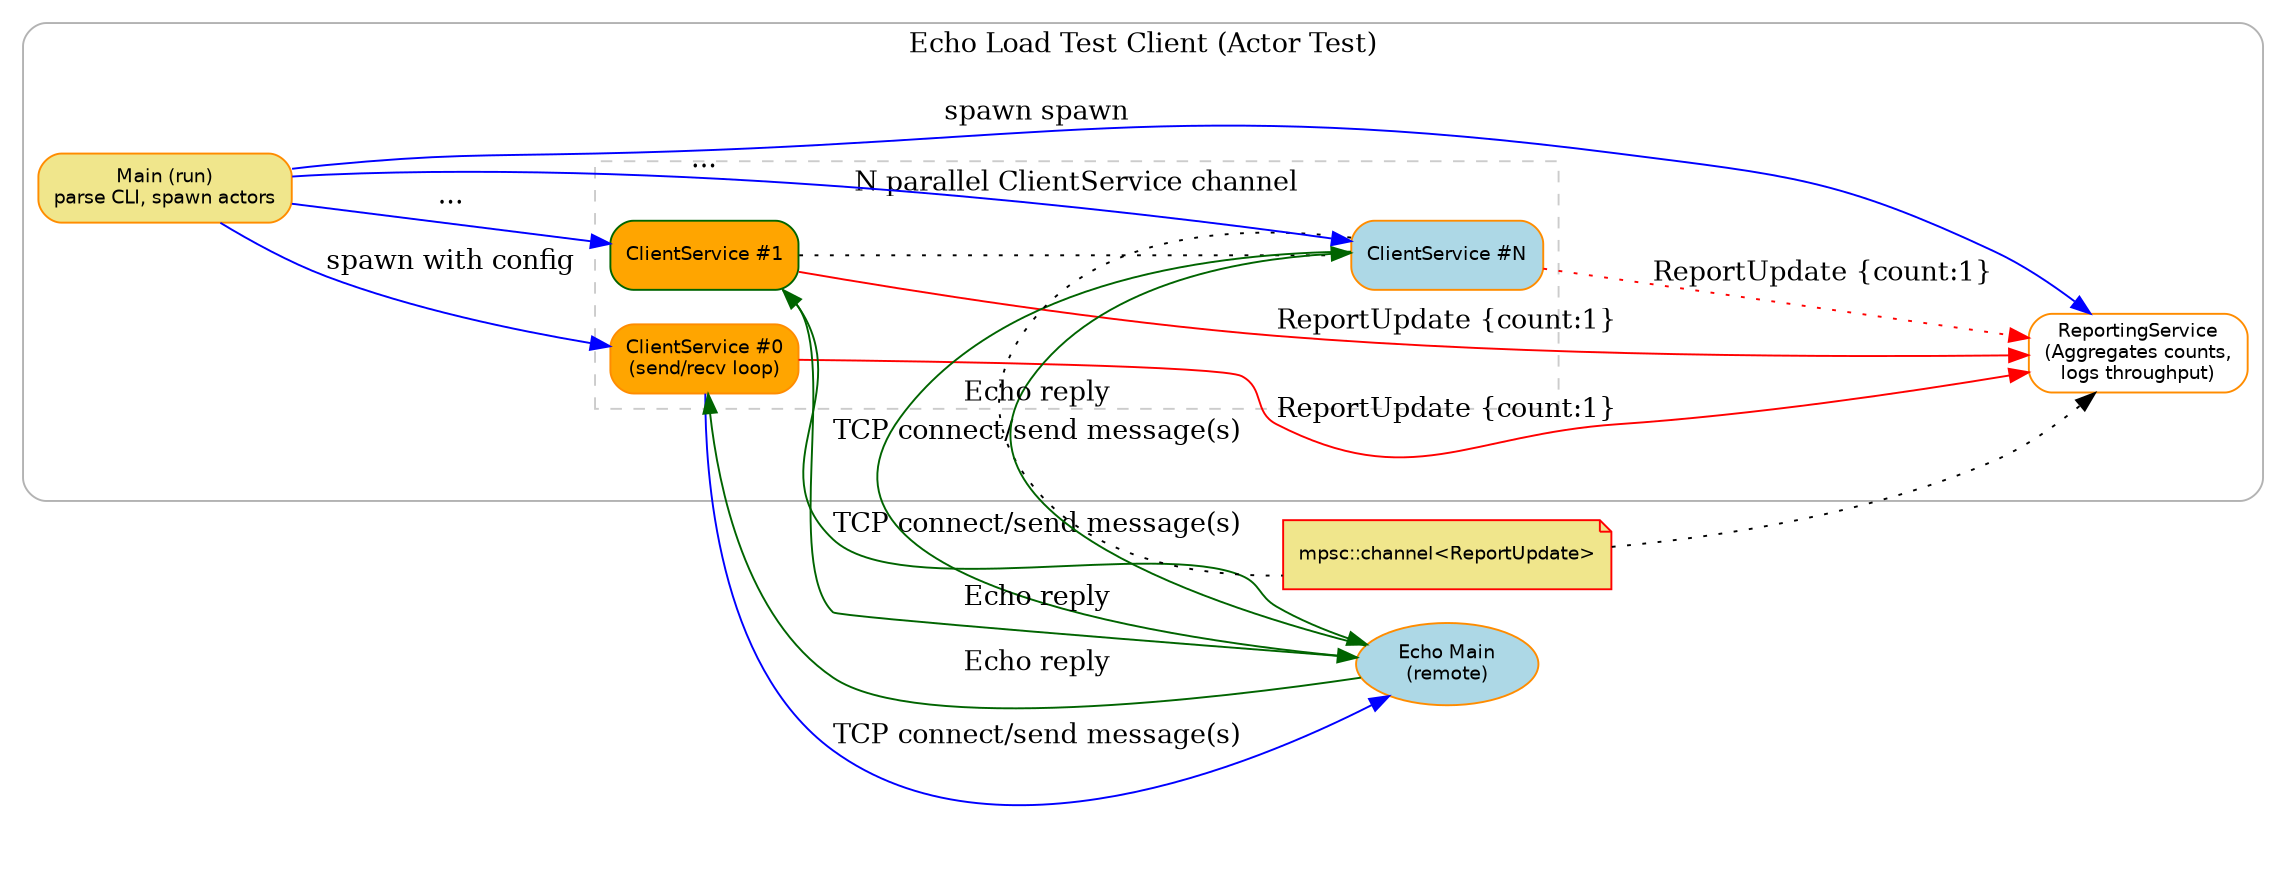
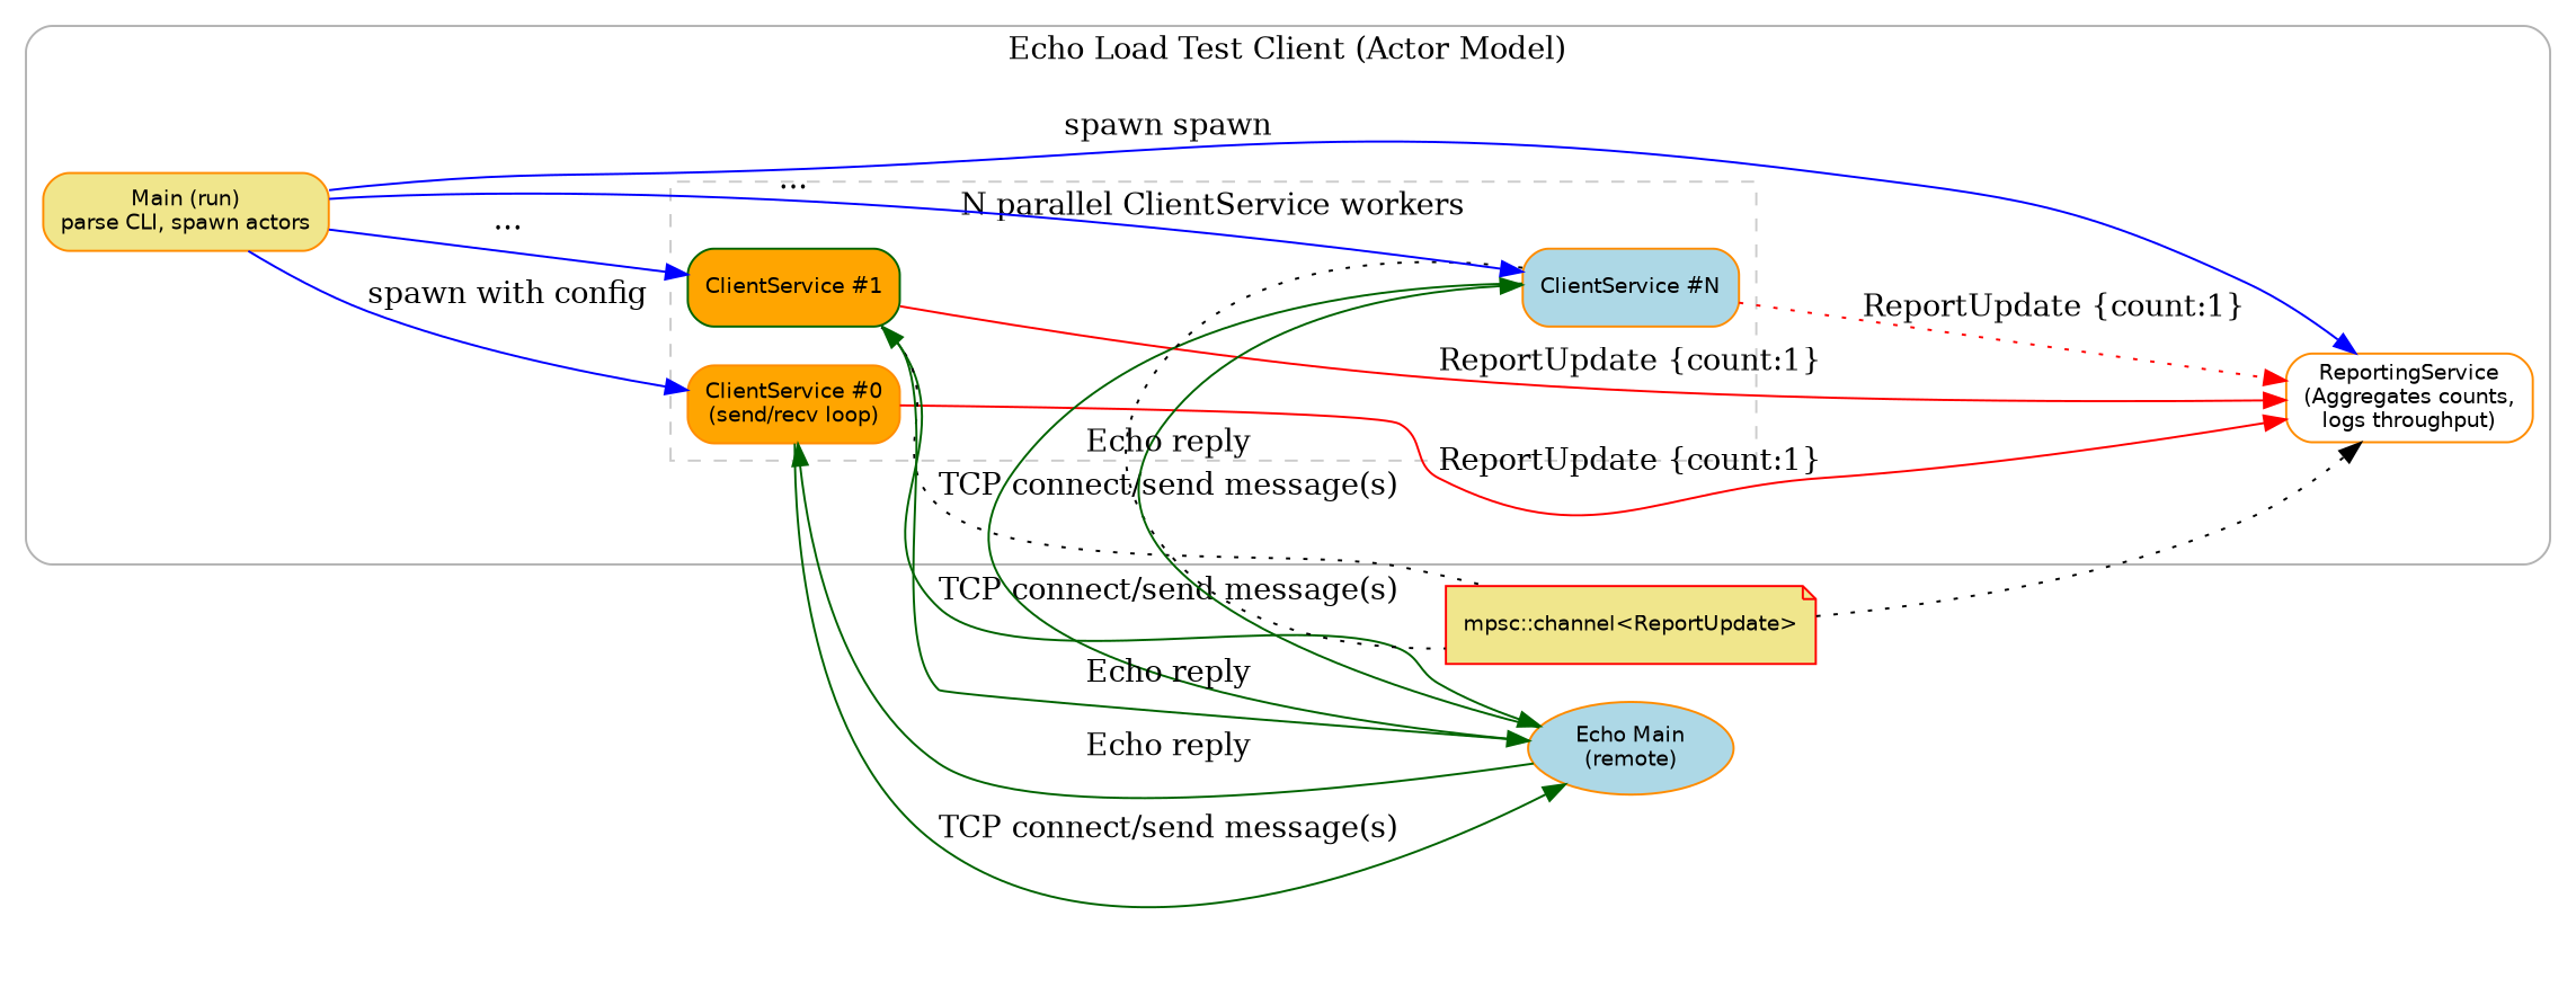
  digraph {
    rankdir=LR
    node [color=darkorange fillcolor=orange fontname=Helvetica fontsize=10 shape=box style="rounded,filled"]
    edge [color=darkgreen]
    n1 [label="ClientService #0\n(send/recv loop)"]
    n2 [color=darkgreen label="ClientService #1"]
    n3 [fillcolor=lightblue label="ClientService #N"]
    n4 [fillcolor=khaki label="Main (run)\nparse CLI, spawn actors"]
    n5 [fillcolor=white label="ReportingService\n(Aggregates counts,\nlogs throughput)"]
    n6 [fillcolor=lightblue label="Echo Main\n(remote)" shape=oval]
    n7 [color=red fillcolor=khaki label="mpsc::channel<ReportUpdate>" shape=note]
    subgraph cluster_1 {
      color=gray70
-     label="Echo Load Test Client (Actor Test)"
+     label="Echo Load Test Client (Actor Model)"
      style=rounded
      n4
      n5
      subgraph cluster_2 {
        color=gray80
-       label="N parallel ClientService channel"
+       label="N parallel ClientService workers"
        style=dashed
        n1
        n2
        n3
      }
    }
    n1 -> n5 [color=red label="ReportUpdate {count:1}"]
-   n1 -> n6 [color=blue label="TCP connect/send message(s)"]
+   n1 -> n6 [label="TCP connect/send message(s)"]
    n2 -> n5 [color=red label="ReportUpdate {count:1}"]
    n2 -> n6 [label="TCP connect/send message(s)"]
-   n2 -> n3 [arrowhead=none style=dotted color=""]
+   n2 -> n7 [arrowhead=none style=dotted color=""]
    n3 -> n5 [color=red label="ReportUpdate {count:1}" style=dotted]
    n3 -> n6 [label="TCP connect/send message(s)"]
    n3 -> n7 [arrowhead=none style=dotted color=""]
    n4 -> n1 [color=blue label="spawn with config"]
    n4 -> n2 [color=blue label="..."]
    n4 -> n3 [color=blue label="..."]
    n4 -> n5 [color=blue label="spawn spawn"]
    n6 -> n1 [label="Echo reply"]
    n6 -> n2 [label="Echo reply"]
    n6 -> n3 [label="Echo reply"]
    n7 -> n5 [arrowhead=normal style=dotted color=""]
  }
